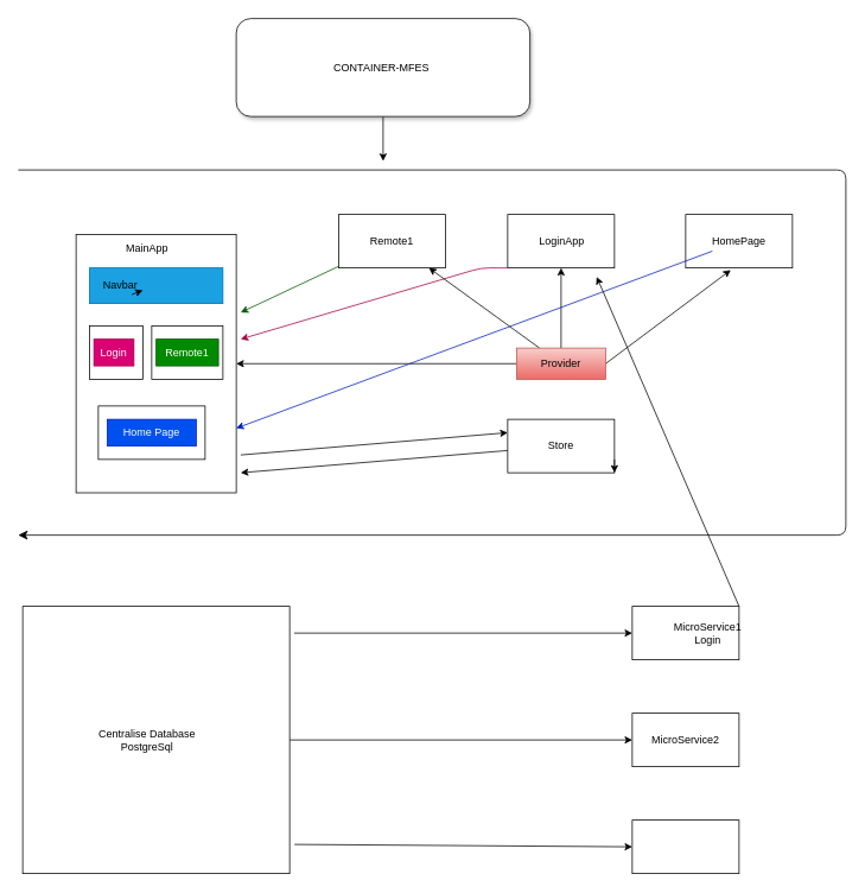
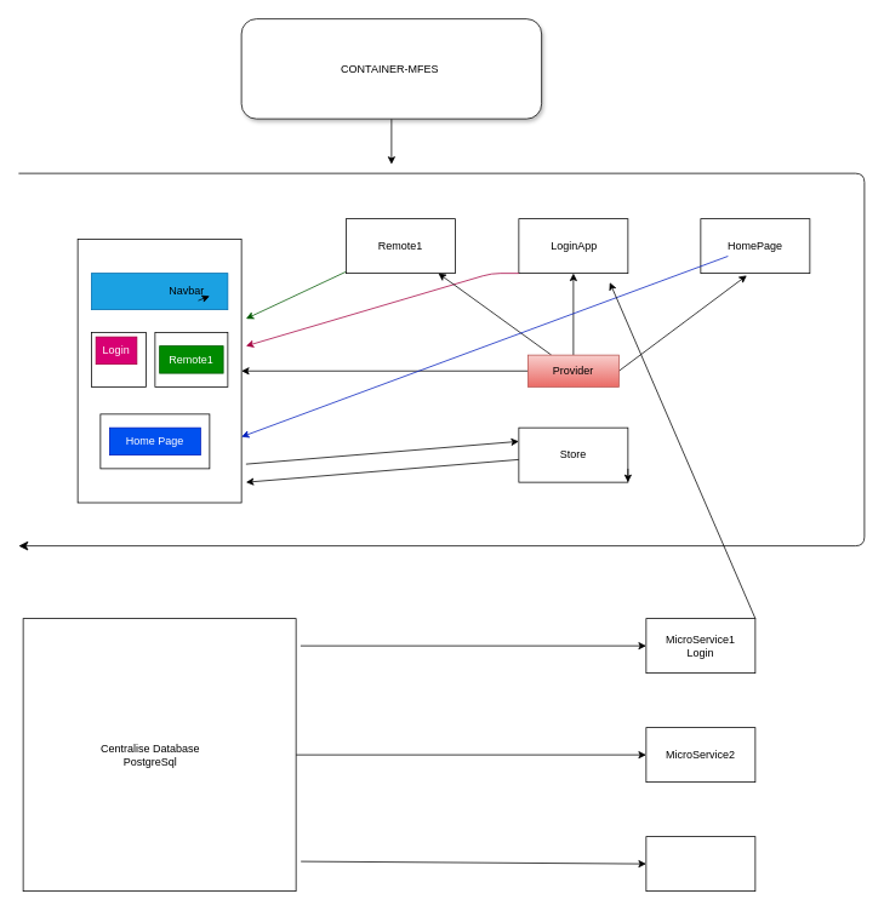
  <mxCell id="0" />
  <mxCell id="1" parent="0" />
  <mxCell id="2" style="edgeStyle=none;html=1;entryX=0;entryY=0.25;entryDx=0;entryDy=0;" parent="1" target="6" edge="1"><mxGeometry relative="1" as="geometry"><mxPoint x="270" y="510" as="sourcePoint" /></mxGeometry></mxCell>
  <mxCell id="3" value="" style="whiteSpace=wrap;html=1;" parent="1" vertex="1"><mxGeometry x="85" y="262.5" width="180" height="290" as="geometry" /></mxCell>
- <mxCell id="4" value="MainApp" style="text;strokeColor=none;align=center;fillColor=none;html=1;verticalAlign=middle;whiteSpace=wrap;rounded=0;" parent="1" vertex="1"><mxGeometry x="135" y="262.5" width="60" height="30" as="geometry" /></mxCell>
  <mxCell id="5" style="edgeStyle=none;html=1;" parent="1" source="6" edge="1"><mxGeometry relative="1" as="geometry"><mxPoint x="270" y="530" as="targetPoint" /></mxGeometry></mxCell>
  <mxCell id="6" value="" style="whiteSpace=wrap;html=1;" parent="1" vertex="1"><mxGeometry x="570" y="470" width="120" height="60" as="geometry" /></mxCell>
  <mxCell id="7" style="edgeStyle=none;html=1;entryX=0.422;entryY=1.039;entryDx=0;entryDy=0;entryPerimeter=0;exitX=1;exitY=0.5;exitDx=0;exitDy=0;" parent="1" source="18" target="26" edge="1"><mxGeometry relative="1" as="geometry"><mxPoint x="811.088" y="340" as="targetPoint" /></mxGeometry></mxCell>
  <mxCell id="8" value="Store" style="text;strokeColor=none;align=center;fillColor=none;html=1;verticalAlign=middle;whiteSpace=wrap;rounded=0;" parent="1" vertex="1"><mxGeometry x="600" y="485" width="60" height="30" as="geometry" /></mxCell>
  <mxCell id="9" value="" style="edgeStyle=none;html=1;fillColor=#008a00;strokeColor=#005700;" parent="1" source="10" edge="1"><mxGeometry relative="1" as="geometry"><mxPoint x="270" y="350" as="targetPoint" /></mxGeometry></mxCell>
  <mxCell id="10" value="" style="whiteSpace=wrap;html=1;" parent="1" vertex="1"><mxGeometry x="380" y="240" width="120" height="60" as="geometry" /></mxCell>
  <mxCell id="11" value="Remote1" style="text;strokeColor=none;align=center;fillColor=none;html=1;verticalAlign=middle;whiteSpace=wrap;rounded=0;" parent="1" vertex="1"><mxGeometry x="410" y="255" width="60" height="30" as="geometry" /></mxCell>
  <mxCell id="12" value="" style="whiteSpace=wrap;html=1;" parent="1" vertex="1"><mxGeometry x="570" y="240" width="120" height="60" as="geometry" /></mxCell>
  <mxCell id="13" value="" style="edgeStyle=none;html=1;fillColor=#d80073;strokeColor=#A50040;" parent="1" edge="1"><mxGeometry relative="1" as="geometry"><mxPoint x="570" y="300" as="sourcePoint" /><mxPoint x="270" y="380" as="targetPoint" /><Array as="points"><mxPoint x="540" y="300" /></Array></mxGeometry></mxCell>
  <mxCell id="14" value="LoginApp" style="text;strokeColor=none;align=center;fillColor=none;html=1;verticalAlign=middle;whiteSpace=wrap;rounded=0;" parent="1" vertex="1"><mxGeometry x="601" y="255" width="60" height="30" as="geometry" /></mxCell>
  <mxCell id="15" value="" style="edgeStyle=none;html=1;" parent="1" source="18" target="10" edge="1"><mxGeometry relative="1" as="geometry" /></mxCell>
  <mxCell id="16" style="edgeStyle=none;html=1;entryX=0.5;entryY=1;entryDx=0;entryDy=0;" parent="1" source="18" target="12" edge="1"><mxGeometry relative="1" as="geometry" /></mxCell>
  <mxCell id="17" value="" style="edgeStyle=none;html=1;" parent="1" source="18" target="3" edge="1"><mxGeometry relative="1" as="geometry"><mxPoint x="290" y="310" as="targetPoint" /></mxGeometry></mxCell>
  <mxCell id="18" value="Provider" style="text;strokeColor=#b85450;align=center;fillColor=#f8cecc;html=1;verticalAlign=middle;whiteSpace=wrap;rounded=0;gradientColor=#ea6b66;" parent="1" vertex="1"><mxGeometry x="580" y="390" width="100" height="35" as="geometry" /></mxCell>
  <mxCell id="19" value="" style="whiteSpace=wrap;html=1;fillColor=#1ba1e2;fontColor=#ffffff;strokeColor=#006EAF;" parent="1" vertex="1"><mxGeometry x="100" y="300" width="150" height="40" as="geometry" /></mxCell>
- <mxCell id="20" value="Navbar" style="text;strokeColor=none;align=center;fillColor=none;html=1;verticalAlign=middle;whiteSpace=wrap;rounded=0;" parent="1" vertex="1"><mxGeometry x="110" y="310" width="50" height="20" as="geometry" /></mxCell>
+ <mxCell id="20" value="Navbar" style="text;strokeColor=none;align=center;fillColor=none;html=1;verticalAlign=middle;whiteSpace=wrap;rounded=0;" parent="1" vertex="1"><mxGeometry x="180" y="310" width="50" height="20" as="geometry" /></mxCell>
  <mxCell id="21" style="edgeStyle=none;html=1;exitX=0.75;exitY=1;exitDx=0;exitDy=0;entryX=1;entryY=0.75;entryDx=0;entryDy=0;" parent="1" source="20" target="20" edge="1"><mxGeometry relative="1" as="geometry" /></mxCell>
  <mxCell id="22" value="" style="whiteSpace=wrap;html=1;" parent="1" vertex="1"><mxGeometry x="100" y="365" width="60" height="60" as="geometry" /></mxCell>
  <mxCell id="23" value="" style="whiteSpace=wrap;html=1;" parent="1" vertex="1"><mxGeometry x="170" y="365" width="80" height="60" as="geometry" /></mxCell>
- <mxCell id="24" value="Login" style="text;strokeColor=#A50040;align=center;fillColor=#d80073;html=1;verticalAlign=middle;whiteSpace=wrap;rounded=0;fontColor=#ffffff;" parent="1" vertex="1"><mxGeometry x="105" y="380" width="45" height="30" as="geometry" /></mxCell>
+ <mxCell id="24" value="Login" style="text;strokeColor=#A50040;align=center;fillColor=#d80073;html=1;verticalAlign=middle;whiteSpace=wrap;rounded=0;fontColor=#ffffff;" parent="1" vertex="1"><mxGeometry x="105" y="370" width="45" height="30" as="geometry" /></mxCell>
  <mxCell id="25" value="Remote1" style="text;strokeColor=#005700;align=center;fillColor=#008a00;html=1;verticalAlign=middle;whiteSpace=wrap;rounded=0;fontColor=#ffffff;" parent="1" vertex="1"><mxGeometry x="175" y="380" width="70" height="30" as="geometry" /></mxCell>
  <mxCell id="26" value="" style="whiteSpace=wrap;html=1;" parent="1" vertex="1"><mxGeometry x="770" y="240" width="120" height="60" as="geometry" /></mxCell>
  <mxCell id="27" style="edgeStyle=none;html=1;entryX=1;entryY=0.75;entryDx=0;entryDy=0;fillColor=#0050ef;strokeColor=#001DBC;jumpSize=10;" parent="1" source="28" target="3" edge="1"><mxGeometry relative="1" as="geometry" /></mxCell>
  <mxCell id="28" value="HomePage" style="text;strokeColor=none;align=center;fillColor=none;html=1;verticalAlign=middle;whiteSpace=wrap;rounded=0;" parent="1" vertex="1"><mxGeometry x="800" y="255" width="60" height="30" as="geometry" /></mxCell>
  <mxCell id="29" value="" style="whiteSpace=wrap;html=1;" parent="1" vertex="1"><mxGeometry x="110" y="455" width="120" height="60" as="geometry" /></mxCell>
  <mxCell id="30" value="Home Page" style="text;strokeColor=#001DBC;align=center;fillColor=#0050ef;html=1;verticalAlign=middle;whiteSpace=wrap;rounded=0;fontColor=#ffffff;" parent="1" vertex="1"><mxGeometry x="120" y="470" width="100" height="30" as="geometry" /></mxCell>
  <mxCell id="31" value="" style="edgeStyle=segmentEdgeStyle;endArrow=classic;html=1;rounded=1;endSize=8;startSize=8;" parent="1" edge="1"><mxGeometry width="50" height="50" relative="1" as="geometry"><mxPoint y="190" as="sourcePoint" x="20" /><mxPoint y="600" as="targetPoint" x="20" /><Array as="points"><mxPoint x="950" y="190" /><mxPoint x="950" y="600" /></Array></mxGeometry></mxCell>
  <mxCell id="32" value="" style="edgeStyle=none;html=1;" parent="1" source="33" edge="1"><mxGeometry relative="1" as="geometry"><mxPoint x="430" y="180" as="targetPoint" /></mxGeometry></mxCell>
  <mxCell id="33" value="CONTAINER-MFES&amp;nbsp;" style="whiteSpace=wrap;html=1;shadow=1;rounded=1;" parent="1" vertex="1"><mxGeometry x="265" y="20" width="330" height="110" as="geometry" /></mxCell>
  <mxCell id="34" style="edgeStyle=none;html=1;exitX=1;exitY=0.75;exitDx=0;exitDy=0;entryX=1;entryY=1;entryDx=0;entryDy=0;" parent="1" source="6" target="6" edge="1"><mxGeometry relative="1" as="geometry" /></mxCell>
  <mxCell id="35" value="" style="edgeStyle=none;html=1;entryX=0;entryY=0.5;entryDx=0;entryDy=0;" parent="1" target="40" edge="1"><mxGeometry relative="1" as="geometry"><mxPoint x="330" y="710" as="sourcePoint" /><mxPoint x="700" y="700" as="targetPoint" /></mxGeometry></mxCell>
  <mxCell id="36" style="edgeStyle=none;html=1;entryX=0;entryY=0.5;entryDx=0;entryDy=0;" parent="1" source="38" target="41" edge="1"><mxGeometry relative="1" as="geometry" /></mxCell>
  <mxCell id="37" style="edgeStyle=none;html=1;exitX=1.018;exitY=0.891;exitDx=0;exitDy=0;entryX=0;entryY=0.5;entryDx=0;entryDy=0;exitPerimeter=0;" parent="1" source="38" target="42" edge="1"><mxGeometry relative="1" as="geometry" /></mxCell>
  <mxCell id="38" value="" style="whiteSpace=wrap;html=1;" parent="1" vertex="1"><mxGeometry x="25" y="680" width="300" height="300" as="geometry" /></mxCell>
  <mxCell id="39" value="Centralise Database &lt;br&gt;PostgreSql" style="text;strokeColor=none;align=center;fillColor=none;html=1;verticalAlign=middle;whiteSpace=wrap;rounded=0;" parent="1" vertex="1"><mxGeometry x="70" y="780" width="190" height="100" as="geometry" /></mxCell>
  <mxCell id="40" value="" style="whiteSpace=wrap;html=1;" parent="1" vertex="1"><mxGeometry x="710" y="680" width="120" height="60" as="geometry" /></mxCell>
  <mxCell id="41" value="" style="whiteSpace=wrap;html=1;" parent="1" vertex="1"><mxGeometry x="710" y="800" width="120" height="60" as="geometry" /></mxCell>
  <mxCell id="42" value="" style="whiteSpace=wrap;html=1;" parent="1" vertex="1"><mxGeometry x="710" y="920" width="120" height="60" as="geometry" /></mxCell>
  <mxCell id="43" value="" style="edgeStyle=none;html=1;exitX=1;exitY=0;exitDx=0;exitDy=0;" parent="1" source="40" edge="1"><mxGeometry relative="1" as="geometry"><mxPoint x="670" y="310" as="targetPoint" /></mxGeometry></mxCell>
- <mxCell id="44" value="MicroService1 Login&lt;br&gt;" style="text;strokeColor=none;align=center;fillColor=none;html=1;verticalAlign=middle;whiteSpace=wrap;rounded=0;" parent="1" vertex="1"><mxGeometry x="765" y="695" width="60" height="30" as="geometry" /></mxCell>
+ <mxCell id="44" value="MicroService1 Login&lt;br&gt;" style="text;strokeColor=none;align=center;fillColor=none;html=1;verticalAlign=middle;whiteSpace=wrap;rounded=0;" parent="1" vertex="1"><mxGeometry x="740" y="695" width="60" height="30" as="geometry" /></mxCell>
  <mxCell id="45" value="MicroService2&lt;br&gt;" style="text;strokeColor=none;align=center;fillColor=none;html=1;verticalAlign=middle;whiteSpace=wrap;rounded=0;" parent="1" vertex="1"><mxGeometry x="740" y="815" width="60" height="30" as="geometry" /></mxCell>
